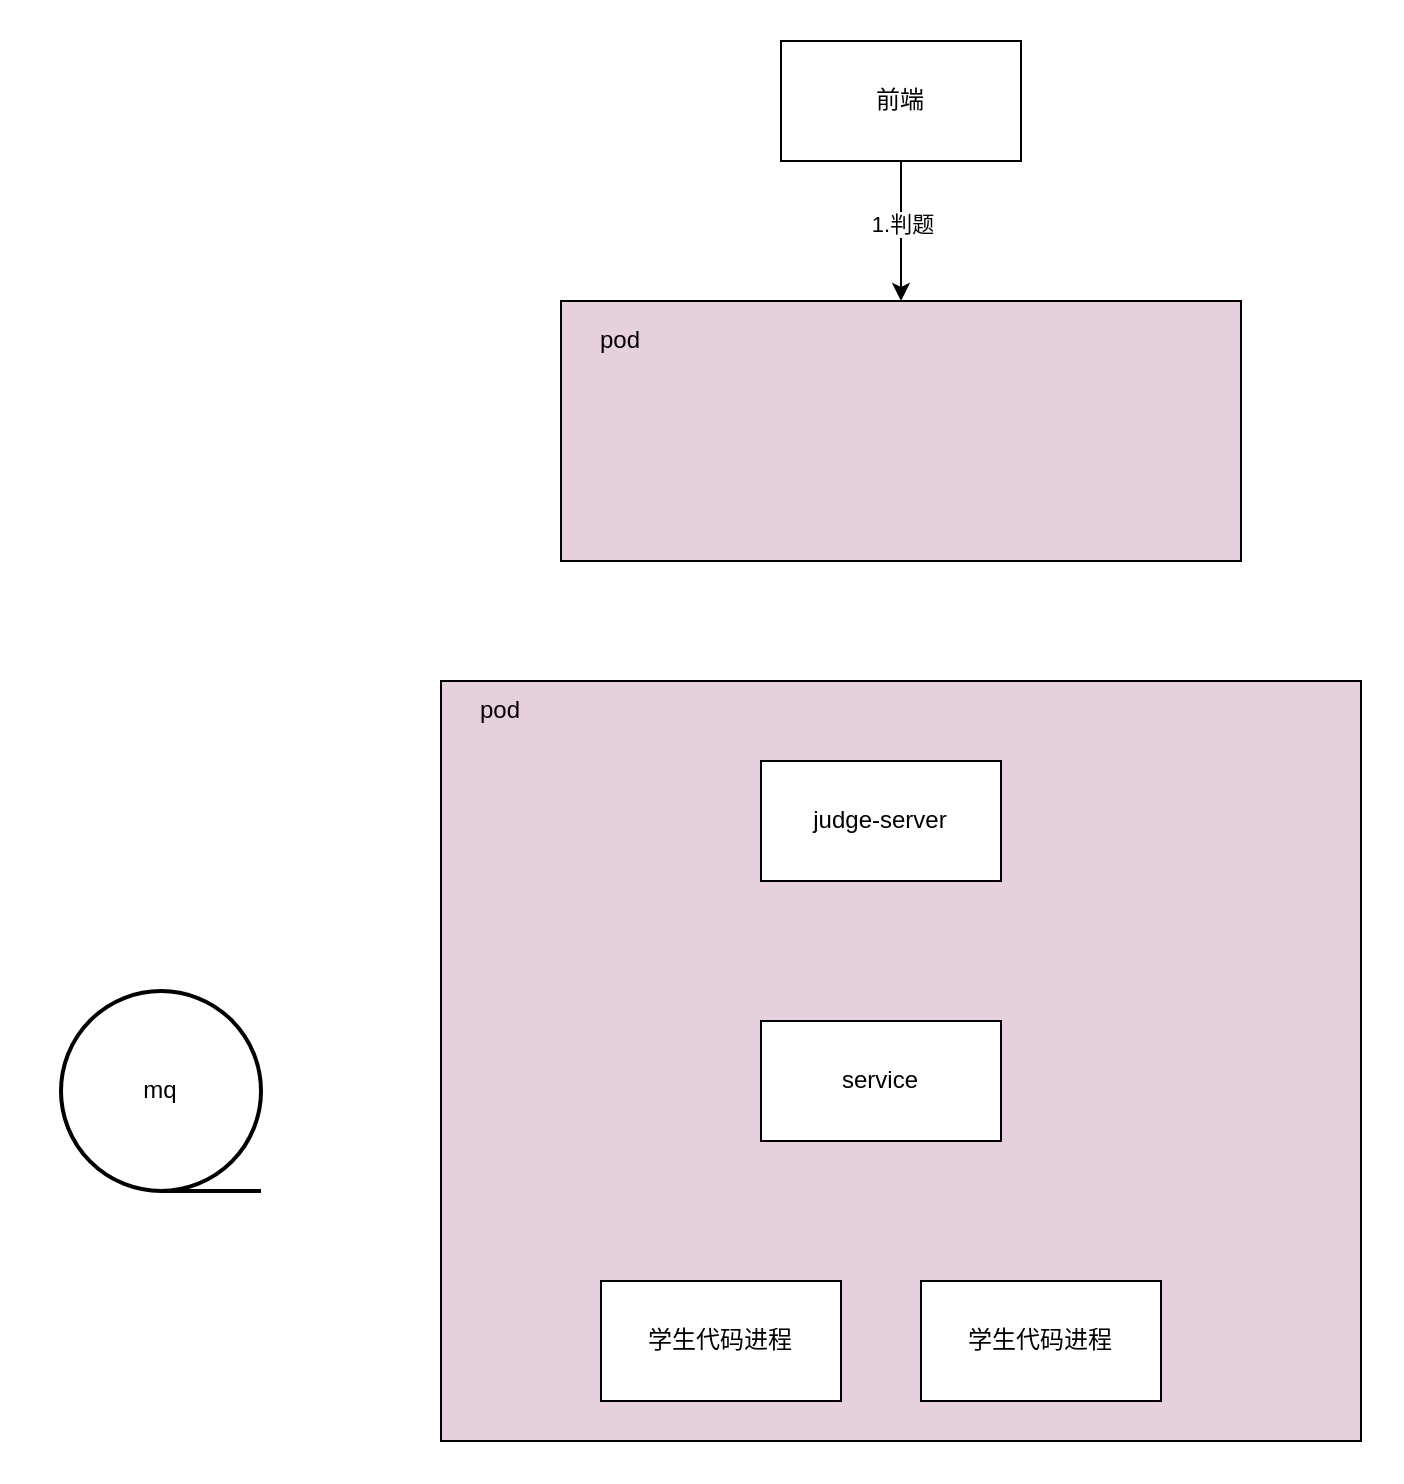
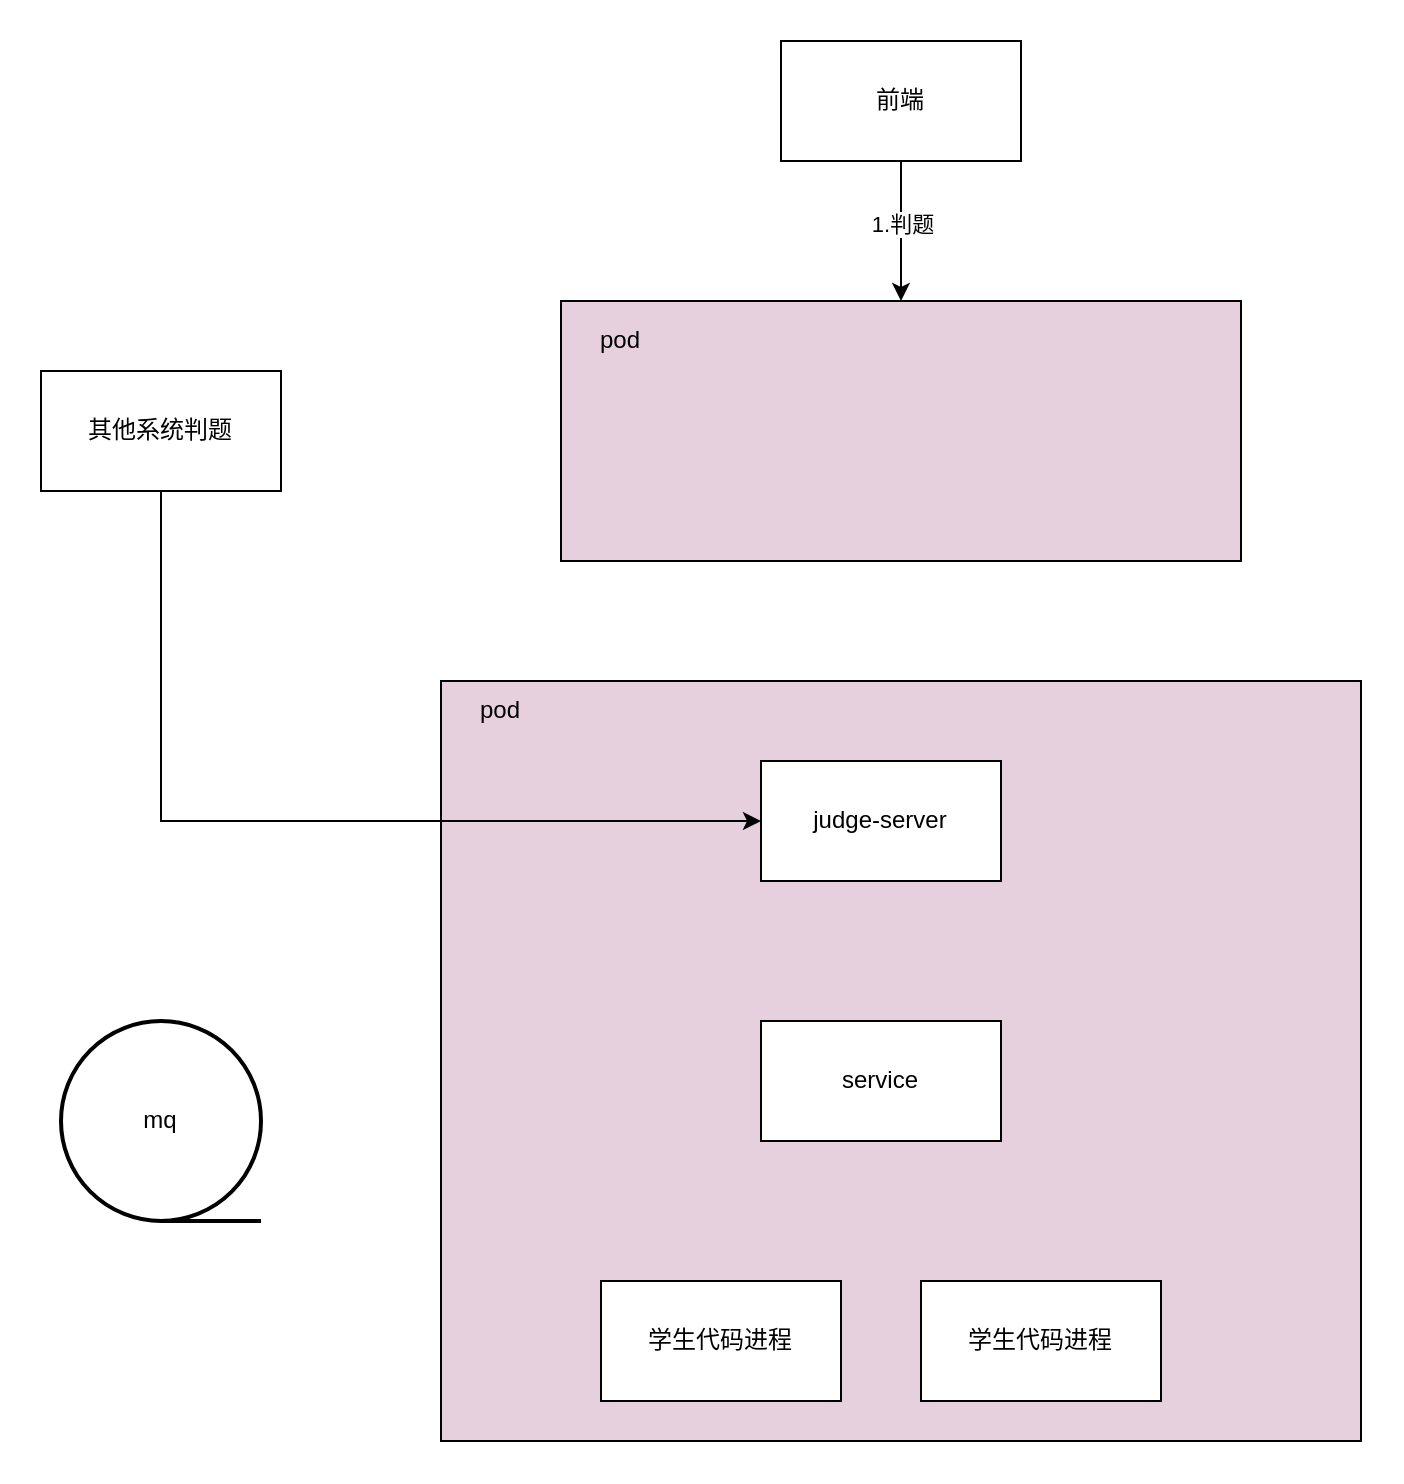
  <mxCell id="0" />
  <mxCell id="1" parent="0" />
  <mxCell id="2" value="" style="rounded=0;whiteSpace=wrap;html=1;fillColor=#E6D0DE;" vertex="1" parent="1"><mxGeometry x="220" y="340" width="460" height="380" as="geometry" /></mxCell>
  <mxCell id="3" style="edgeStyle=orthogonalEdgeStyle;rounded=0;orthogonalLoop=1;jettySize=auto;html=1;exitX=0.5;exitY=1;exitDx=0;exitDy=0;" edge="1" parent="1" source="5" target="12"><mxGeometry relative="1" as="geometry" /></mxCell>
  <mxCell id="4" value="1.判题" style="edgeLabel;html=1;align=center;verticalAlign=middle;resizable=0;points=[];" vertex="1" connectable="0" parent="3"><mxGeometry x="-0.114" relative="1" as="geometry"><mxPoint as="offset" /></mxGeometry></mxCell>
  <mxCell id="5" value="前端" style="rounded=0;whiteSpace=wrap;html=1;" vertex="1" parent="1"><mxGeometry x="390" y="20" width="120" height="60" as="geometry" /></mxCell>
  <mxCell id="6" value="judge-server" style="rounded=0;whiteSpace=wrap;html=1;" vertex="1" parent="1"><mxGeometry x="380" y="380" width="120" height="60" as="geometry" /></mxCell>
  <mxCell id="7" value="service" style="rounded=0;whiteSpace=wrap;html=1;" vertex="1" parent="1"><mxGeometry x="380" y="510" width="120" height="60" as="geometry" /></mxCell>
  <mxCell id="8" value="学生代码进程" style="rounded=0;whiteSpace=wrap;html=1;" vertex="1" parent="1"><mxGeometry x="300" y="640" width="120" height="60" as="geometry" /></mxCell>
  <mxCell id="9" value="学生代码进程" style="rounded=0;whiteSpace=wrap;html=1;" vertex="1" parent="1"><mxGeometry x="460" y="640" width="120" height="60" as="geometry" /></mxCell>
+ <mxCell id="10" style="edgeStyle=orthogonalEdgeStyle;rounded=0;orthogonalLoop=1;jettySize=auto;html=1;exitX=0.5;exitY=1;exitDx=0;exitDy=0;entryX=0;entryY=0.5;entryDx=0;entryDy=0;" edge="1" parent="1" source="11" target="6"><mxGeometry relative="1" as="geometry" /></mxCell>
+ <mxCell id="11" value="其他系统判题" style="rounded=0;whiteSpace=wrap;html=1;" vertex="1" parent="1"><mxGeometry x="20" y="185" width="120" height="60" as="geometry" /></mxCell>
  <mxCell id="12" value="" style="rounded=0;whiteSpace=wrap;html=1;fillColor=#E6D0DE;" vertex="1" parent="1"><mxGeometry x="280" y="150" width="340" height="130" as="geometry" /></mxCell>
- <mxCell id="13" value="mq" style="strokeWidth=2;html=1;shape=mxgraph.flowchart.sequential_data;whiteSpace=wrap;" vertex="1" parent="1"><mxGeometry x="30" y="495" width="100" height="100" as="geometry" /></mxCell>
+ <mxCell id="13" value="mq" style="strokeWidth=2;html=1;shape=mxgraph.flowchart.sequential_data;whiteSpace=wrap;" vertex="1" parent="1"><mxGeometry x="30" y="510" width="100" height="100" as="geometry" /></mxCell>
  <mxCell id="14" value="pod" style="text;html=1;align=center;verticalAlign=middle;whiteSpace=wrap;rounded=0;" vertex="1" parent="1"><mxGeometry x="280" y="155" width="60" height="30" as="geometry" /></mxCell>
  <mxCell id="15" value="pod" style="text;html=1;align=center;verticalAlign=middle;whiteSpace=wrap;rounded=0;" vertex="1" parent="1"><mxGeometry x="220" y="340" width="60" height="30" as="geometry" /></mxCell>
